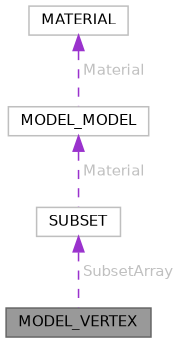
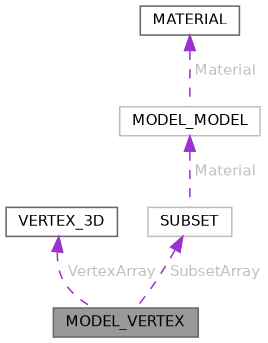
  digraph {
    node [color=gray40 fillcolor=white fontname=Helvetica fontsize=10 shape=box style=filled]
    edge [color=darkorchid3 dir=back fontcolor=grey fontname=Helvetica fontsize=10 labelfontname=Helvetica labelfontsize=10 style=dashed]
    n1 [fillcolor=grey60 fontcolor=black height=0.2 label=MODEL_VERTEX width=0.4]
+   n2 [height=0.2 label=VERTEX_3D width=0.4]
    n3 [color=grey75 height=0.2 label=SUBSET width=0.4]
    n4 [color=grey75 height=0.2 label=MODEL_MODEL width=0.4]
-   n5 [color=grey75 height=0.2 label=MATERIAL width=0.4]
+   n5 [height=0.2 label=MATERIAL width=0.4]
+   n2 -> n1 [label=" VertexArray"]
    n3 -> n1 [label=" SubsetArray"]
    n4 -> n3 [label=" Material"]
    n5 -> n4 [label=" Material"]
  }
